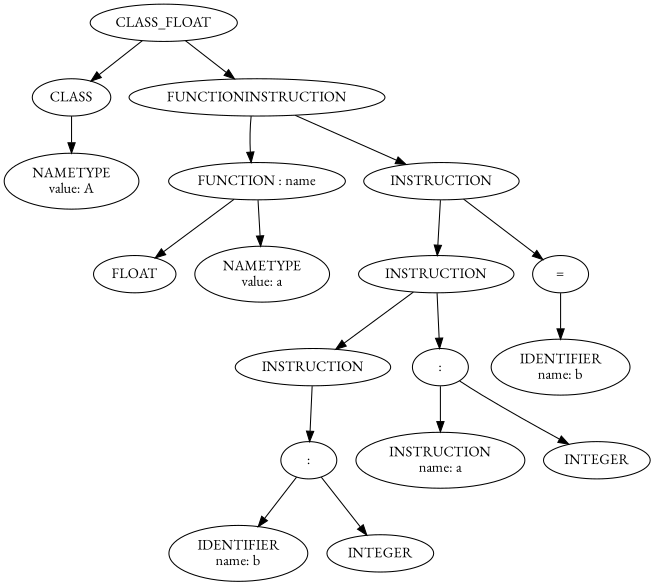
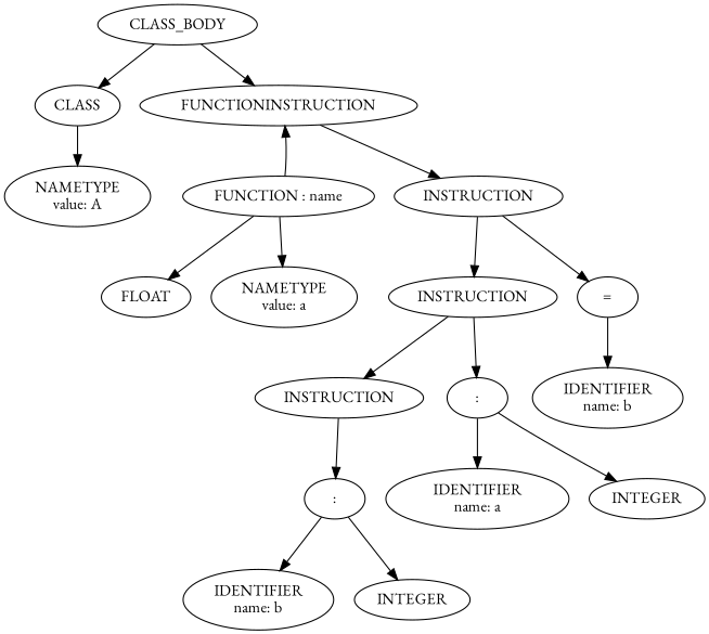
  digraph {
    fontname="EB Garamond"
    node [fontname="EB Garamond" shape=ellipse]
    edge [fontname="EB Garamond"]
    n1 [label=CLASS]
    n2 [label="NAMETYPE\nvalue: A"]
-   n3 [label=CLASS_FLOAT]
+   n3 [label=CLASS_BODY]
    n4 [label=FUNCTIONINSTRUCTION]
    n5 [label="FUNCTION : name"]
    n6 [label=INSTRUCTION]
    n7 [label=FLOAT]
    n8 [label="NAMETYPE\nvalue: a"]
    n9 [label=INSTRUCTION]
    n10 [label="="]
    n11 [label=INSTRUCTION]
    n12 [label=":"]
    n13 [label="IDENTIFIER\nname: b"]
    n14 [label=":"]
-   n15 [label="INSTRUCTION\nname: a"]
+   n15 [label="IDENTIFIER\nname: a"]
    n16 [label=INTEGER]
    n17 [label="IDENTIFIER\nname: b"]
    n18 [label=INTEGER]
    n1 -> n2
    n3 -> n1
    n3 -> n4
-   n4 -> n5
+   n5 -> n4
    n4 -> n6
    n5 -> n7
    n5 -> n8
    n6 -> n9
    n6 -> n10
    n9 -> n11
    n9 -> n12
    n10 -> n13
    n11 -> n14
    n12 -> n15
    n12 -> n16
    n14 -> n17
    n14 -> n18
  }
